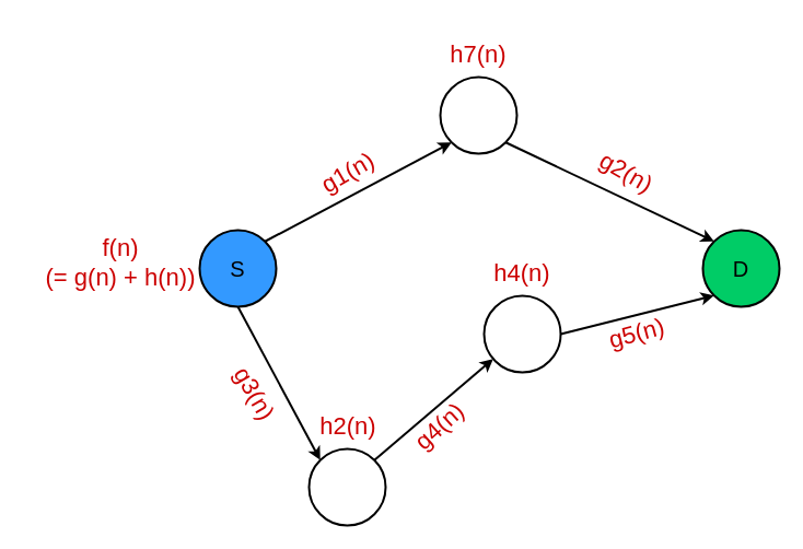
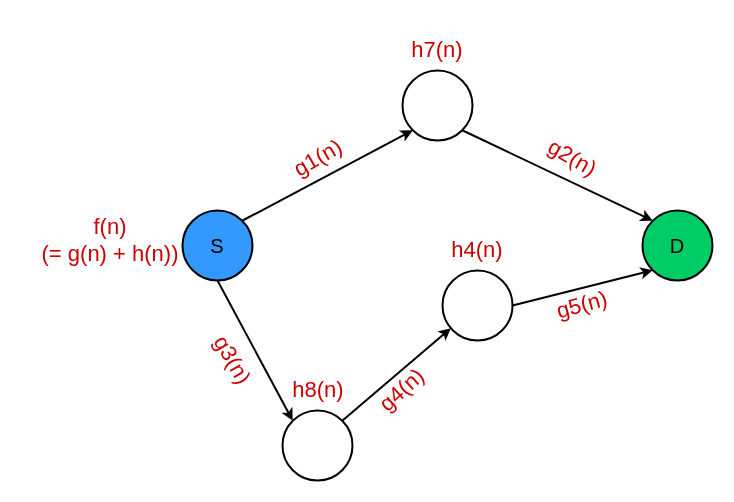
  <mxCell id="0" />
  <mxCell id="1" parent="0" />
  <mxCell id="2" value="&lt;font style=&quot;font-size: 20px&quot;&gt;S&lt;/font&gt;" style="ellipse;whiteSpace=wrap;html=1;aspect=fixed;fillColor=#3399ff;strokeWidth=2;" parent="1" vertex="1"><mxGeometry x="182" y="210" width="70" height="70" as="geometry" /></mxCell>
  <mxCell id="3" value="&lt;font style=&quot;font-size: 22px&quot; color=&quot;#cc0000&quot;&gt;f(n) &lt;br&gt;(= g(n) + h(n))&lt;/font&gt;" style="rounded=0;whiteSpace=wrap;html=1;strokeWidth=2;fillColor=none;strokeColor=none;rotation=0;" parent="1" vertex="1"><mxGeometry x="20" y="210" width="180" height="60" as="geometry" /></mxCell>
  <mxCell id="4" value="&lt;font style=&quot;font-size: 22px&quot; color=&quot;#cc0000&quot;&gt;g1(n)&lt;/font&gt;" style="rounded=0;whiteSpace=wrap;html=1;strokeWidth=2;fillColor=none;strokeColor=none;rotation=-30;" parent="1" vertex="1"><mxGeometry x="228" y="128" width="180" height="60" as="geometry" /></mxCell>
  <mxCell id="5" value="&lt;font style=&quot;font-size: 22px&quot; color=&quot;#cc0000&quot;&gt;h7(n)&lt;/font&gt;" style="rounded=0;whiteSpace=wrap;html=1;strokeWidth=2;fillColor=none;strokeColor=none;" parent="1" vertex="1"><mxGeometry x="347" y="20" width="180" height="60" as="geometry" /></mxCell>
  <mxCell id="6" value="" style="ellipse;whiteSpace=wrap;html=1;aspect=fixed;fillColor=#FFFFFF;strokeWidth=2;" vertex="1" parent="1"><mxGeometry x="282" y="410" width="70" height="70" as="geometry" /></mxCell>
  <mxCell id="7" value="" style="ellipse;whiteSpace=wrap;html=1;aspect=fixed;fillColor=#FFFFFF;strokeWidth=2;" vertex="1" parent="1"><mxGeometry x="402" y="70" width="70" height="70" as="geometry" /></mxCell>
  <mxCell id="8" value="" style="ellipse;whiteSpace=wrap;html=1;aspect=fixed;fillColor=#FFFFFF;strokeWidth=2;" vertex="1" parent="1"><mxGeometry x="442" y="270" width="70" height="70" as="geometry" /></mxCell>
  <mxCell id="9" value="&lt;font style=&quot;font-size: 20px&quot;&gt;D&lt;/font&gt;" style="ellipse;whiteSpace=wrap;html=1;aspect=fixed;fillColor=#00cc66;strokeWidth=2;" vertex="1" parent="1"><mxGeometry x="642" y="210" width="70" height="70" as="geometry" /></mxCell>
  <mxCell id="10" value="" style="endArrow=classic;html=1;strokeWidth=2;exitX=1;exitY=0;exitDx=0;exitDy=0;entryX=0;entryY=1;entryDx=0;entryDy=0;" edge="1" parent="1" source="2" target="7"><mxGeometry width="50" height="50" relative="1" as="geometry"><mxPoint x="282" y="380" as="sourcePoint" /><mxPoint x="332" y="330" as="targetPoint" /></mxGeometry></mxCell>
  <mxCell id="11" value="" style="endArrow=classic;html=1;strokeWidth=2;exitX=1;exitY=0;exitDx=0;exitDy=0;" edge="1" parent="1" source="6" target="8"><mxGeometry width="50" height="50" relative="1" as="geometry"><mxPoint x="251.749" y="230.251" as="sourcePoint" /><mxPoint x="422.251" y="139.749" as="targetPoint" /></mxGeometry></mxCell>
  <mxCell id="12" value="" style="endArrow=classic;html=1;strokeWidth=2;exitX=1;exitY=0.5;exitDx=0;exitDy=0;entryX=0;entryY=1;entryDx=0;entryDy=0;" edge="1" parent="1" source="8" target="9"><mxGeometry width="50" height="50" relative="1" as="geometry"><mxPoint x="261.749" y="240.251" as="sourcePoint" /><mxPoint x="432.251" y="149.749" as="targetPoint" /></mxGeometry></mxCell>
  <mxCell id="13" value="" style="endArrow=classic;html=1;strokeWidth=2;exitX=0.5;exitY=1;exitDx=0;exitDy=0;entryX=0;entryY=0;entryDx=0;entryDy=0;" edge="1" parent="1" source="2" target="6"><mxGeometry width="50" height="50" relative="1" as="geometry"><mxPoint x="271.749" y="250.251" as="sourcePoint" /><mxPoint x="442.251" y="159.749" as="targetPoint" /></mxGeometry></mxCell>
  <mxCell id="14" value="" style="endArrow=classic;html=1;strokeWidth=2;exitX=1;exitY=1;exitDx=0;exitDy=0;entryX=0;entryY=0;entryDx=0;entryDy=0;" edge="1" parent="1" source="7" target="9"><mxGeometry width="50" height="50" relative="1" as="geometry"><mxPoint x="281.749" y="260.251" as="sourcePoint" /><mxPoint x="452.251" y="169.749" as="targetPoint" /></mxGeometry></mxCell>
  <mxCell id="15" value="&lt;font style=&quot;font-size: 22px&quot; color=&quot;#cc0000&quot;&gt;g2(n)&lt;/font&gt;" style="rounded=0;whiteSpace=wrap;html=1;strokeWidth=2;fillColor=none;strokeColor=none;rotation=30;" vertex="1" parent="1"><mxGeometry x="482" y="128" width="180" height="60" as="geometry" /></mxCell>
- <mxCell id="16" value="&lt;font style=&quot;font-size: 22px&quot; color=&quot;#cc0000&quot;&gt;h2(n)&lt;/font&gt;" style="rounded=0;whiteSpace=wrap;html=1;strokeWidth=2;fillColor=none;strokeColor=none;" vertex="1" parent="1"><mxGeometry x="228" y="360" width="180" height="60" as="geometry" /></mxCell>
+ <mxCell id="16" value="&lt;font style=&quot;font-size: 22px&quot; color=&quot;#cc0000&quot;&gt;h8(n)&lt;/font&gt;" style="rounded=0;whiteSpace=wrap;html=1;strokeWidth=2;fillColor=none;strokeColor=none;" vertex="1" parent="1"><mxGeometry x="228" y="360" width="180" height="60" as="geometry" /></mxCell>
  <mxCell id="17" value="&lt;font style=&quot;font-size: 22px&quot; color=&quot;#cc0000&quot;&gt;h4(n)&lt;/font&gt;" style="rounded=0;whiteSpace=wrap;html=1;strokeWidth=2;fillColor=none;strokeColor=none;" vertex="1" parent="1"><mxGeometry x="387" y="220" width="180" height="60" as="geometry" /></mxCell>
  <mxCell id="18" value="&lt;font style=&quot;font-size: 22px&quot; color=&quot;#cc0000&quot;&gt;g3(n)&lt;/font&gt;" style="rounded=0;whiteSpace=wrap;html=1;strokeWidth=2;fillColor=none;strokeColor=none;rotation=60;" vertex="1" parent="1"><mxGeometry x="142" y="330" width="180" height="60" as="geometry" /></mxCell>
  <mxCell id="19" value="&lt;font style=&quot;font-size: 22px&quot; color=&quot;#cc0000&quot;&gt;g4(n)&lt;/font&gt;" style="rounded=0;whiteSpace=wrap;html=1;strokeWidth=2;fillColor=none;strokeColor=none;rotation=-42;" vertex="1" parent="1"><mxGeometry x="312" y="360" width="180" height="60" as="geometry" /></mxCell>
  <mxCell id="20" value="&lt;font style=&quot;font-size: 22px&quot; color=&quot;#cc0000&quot;&gt;g5(n)&lt;/font&gt;" style="rounded=0;whiteSpace=wrap;html=1;strokeWidth=2;fillColor=none;strokeColor=none;rotation=-15;" vertex="1" parent="1"><mxGeometry x="492" y="275" width="180" height="60" as="geometry" /></mxCell>
